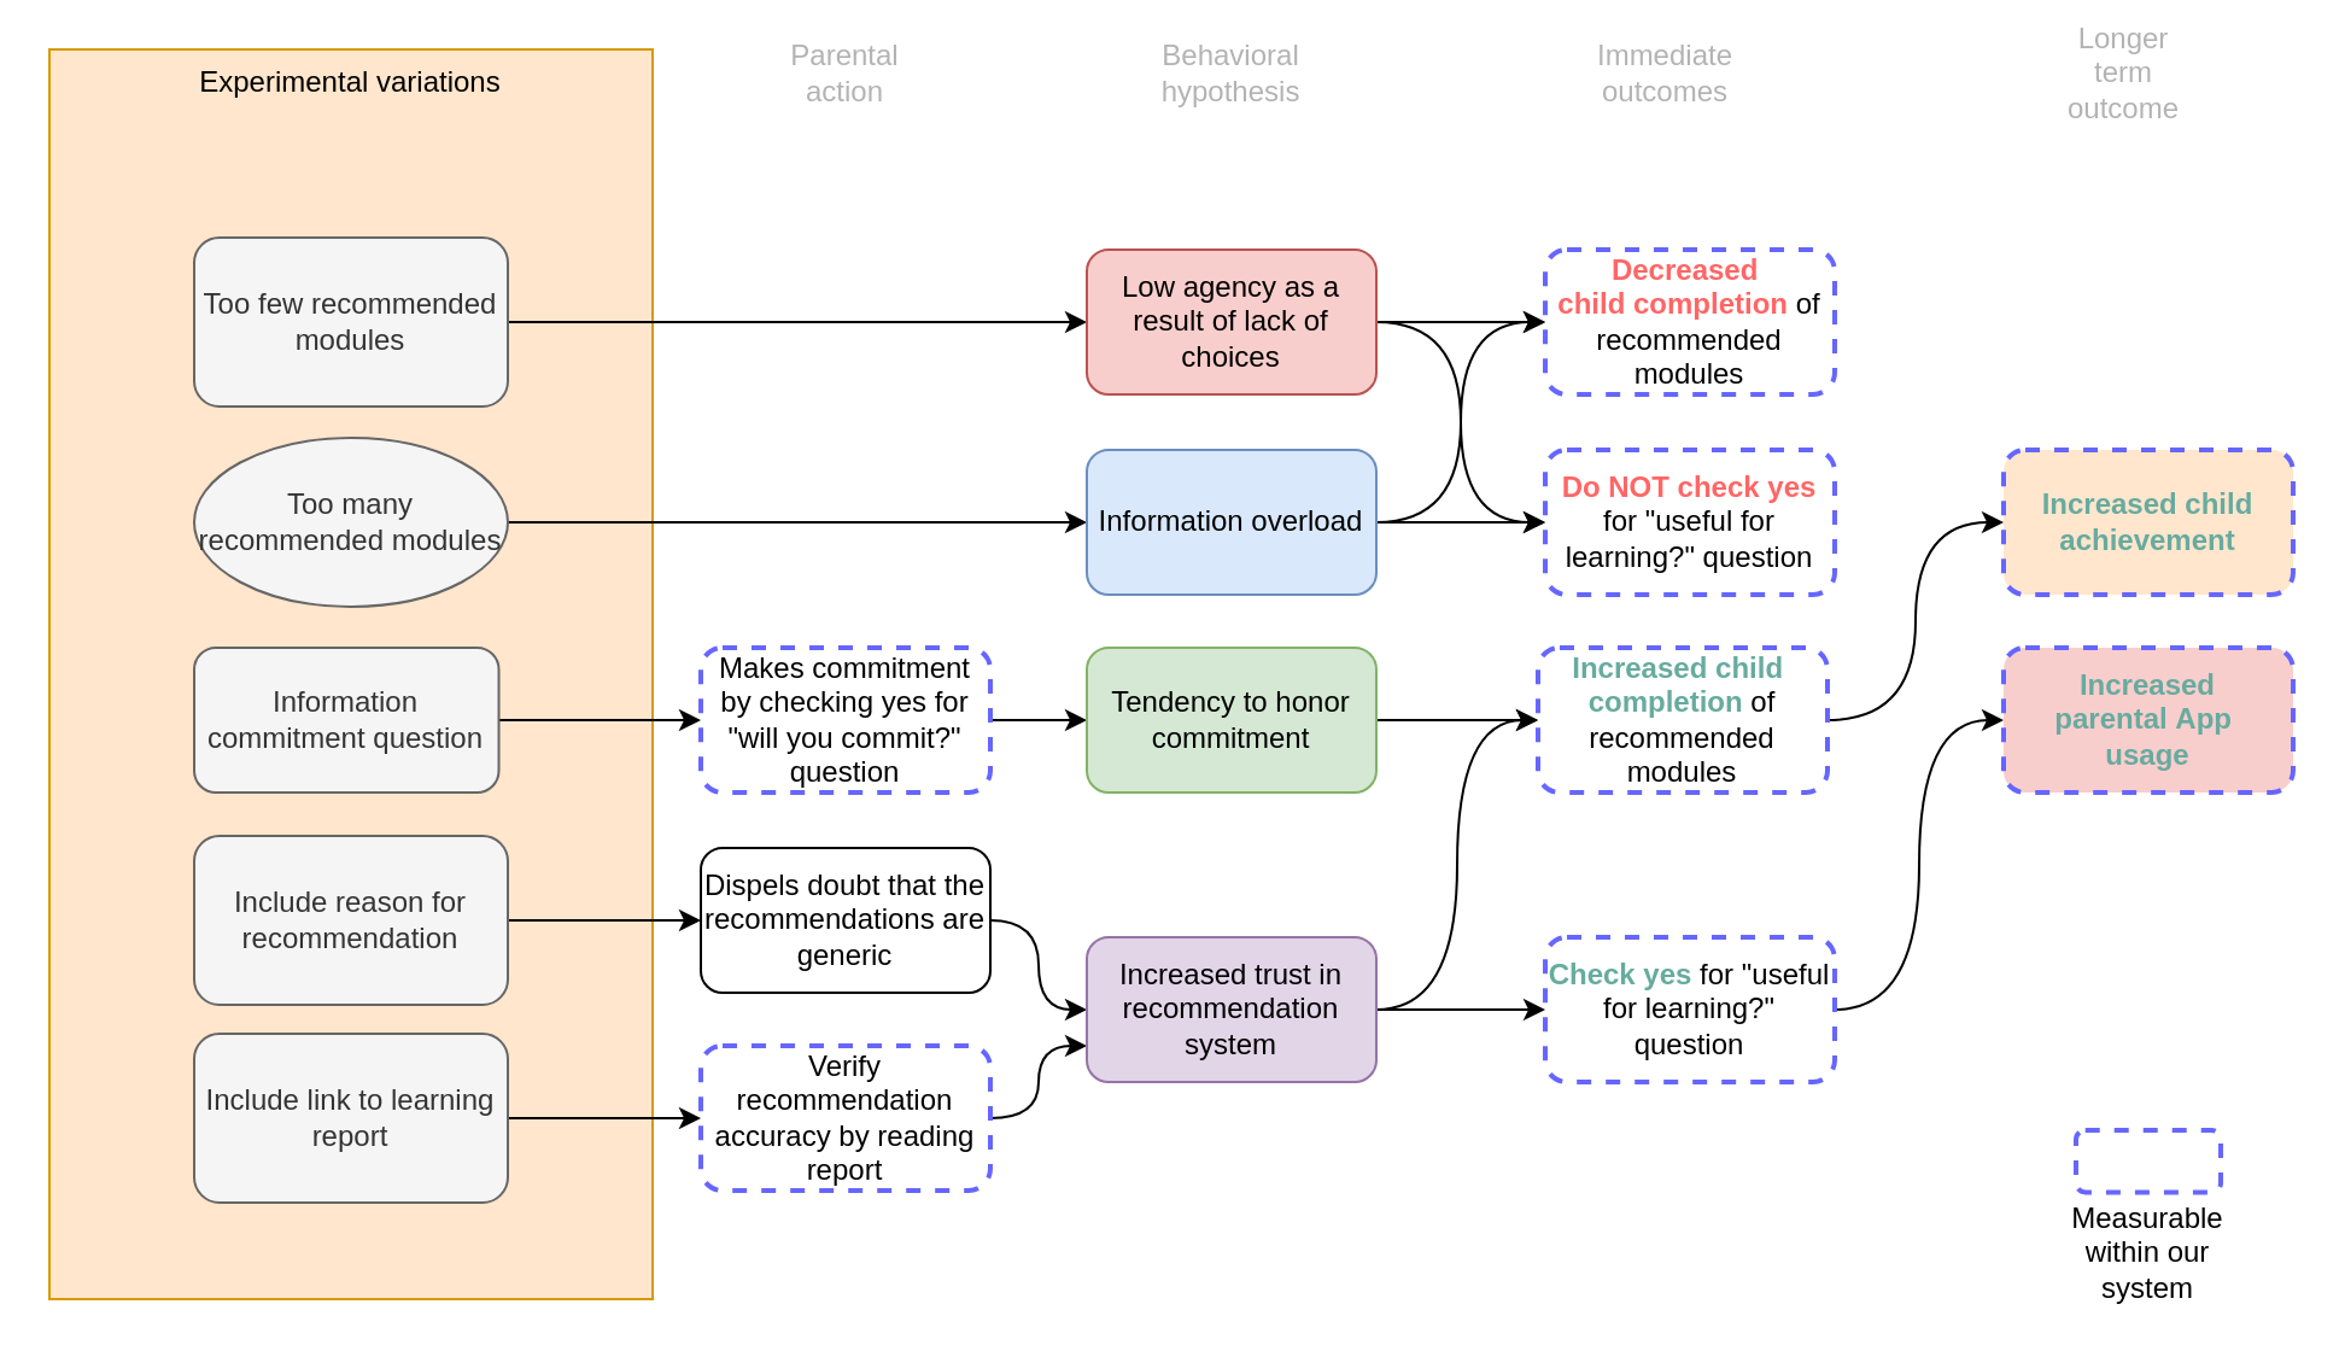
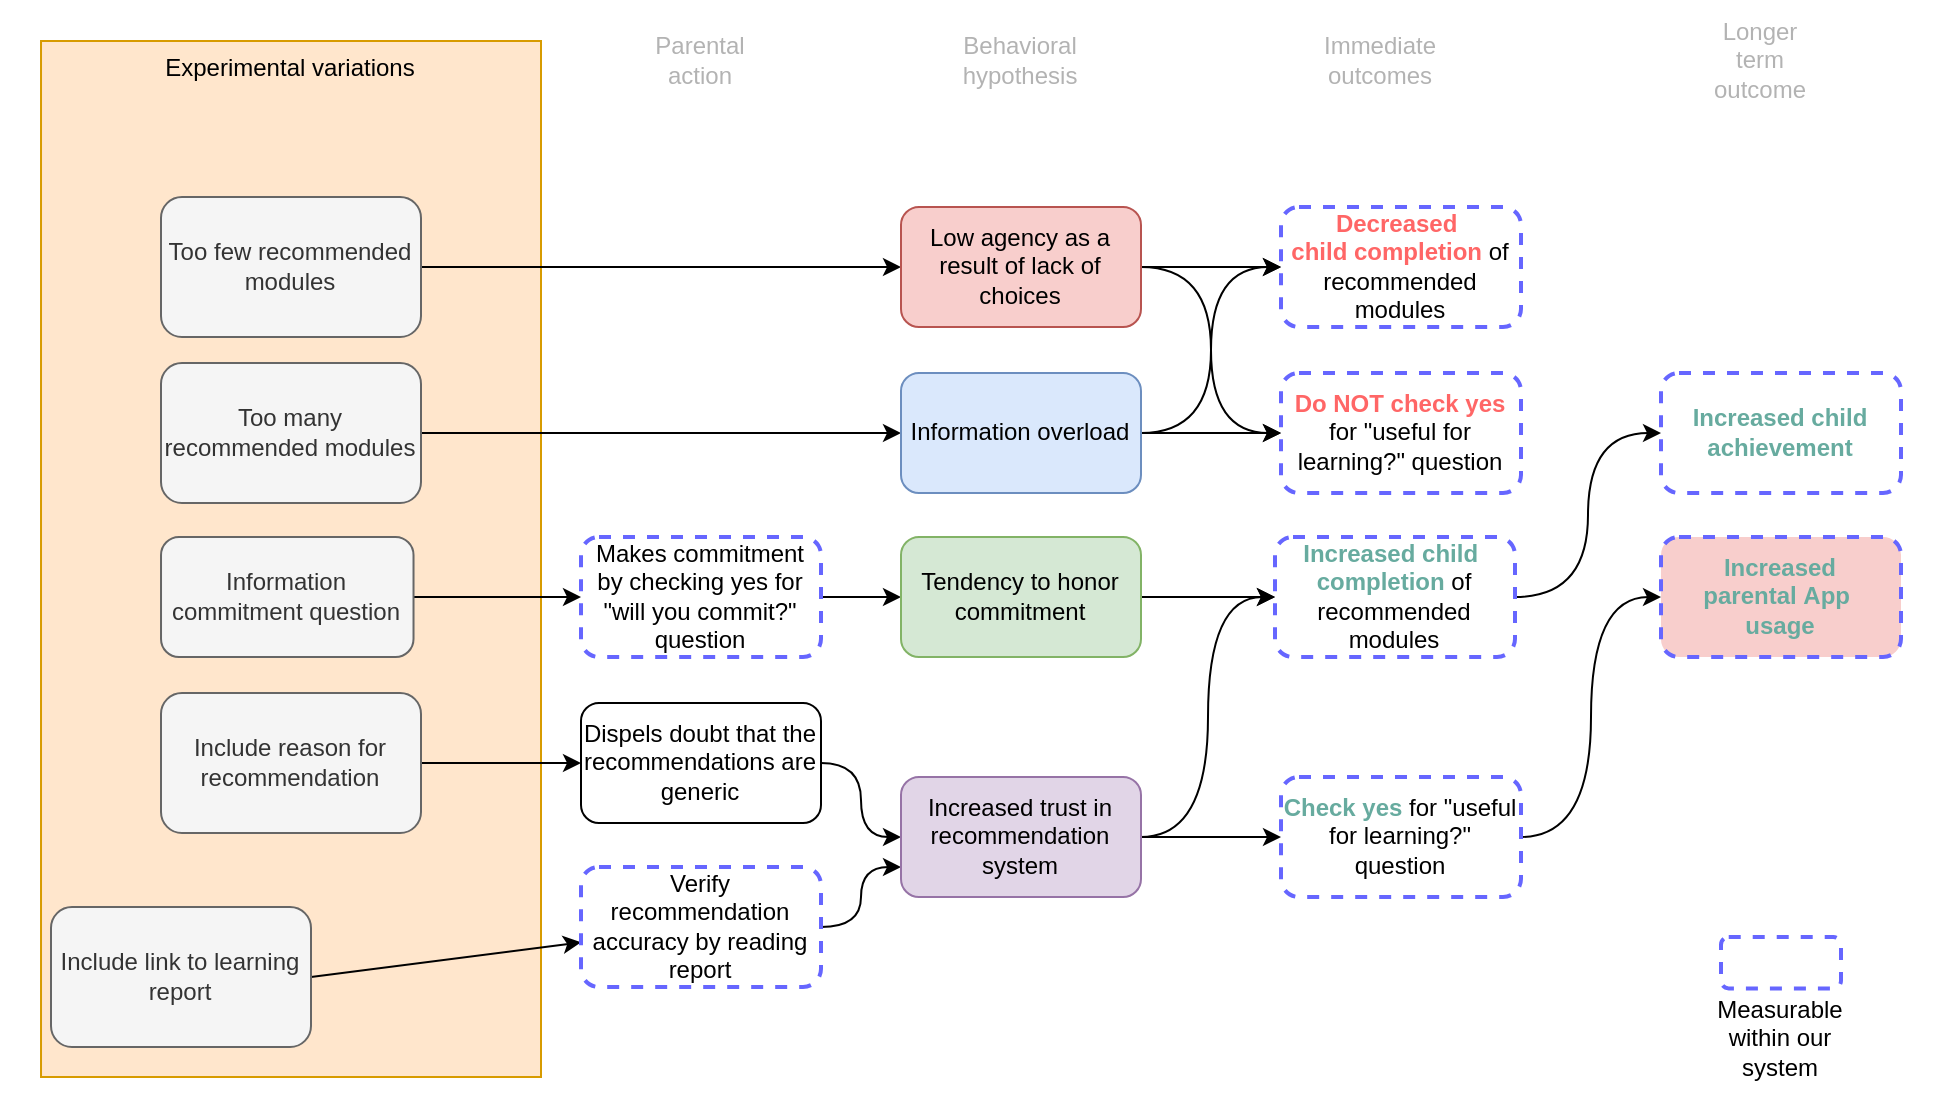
  <mxCell id="0" />
  <mxCell id="1" parent="0" />
  <mxCell id="2" value="Experimental variations" style="rounded=0;whiteSpace=wrap;html=1;strokeWidth=1;verticalAlign=top;fillColor=#ffe6cc;strokeColor=#d79b00;" vertex="1" parent="1"><mxGeometry x="20.01" y="20" width="249.99" height="518" as="geometry" /></mxCell>
  <mxCell id="3" style="edgeStyle=none;rounded=0;orthogonalLoop=1;jettySize=auto;html=1;exitX=1;exitY=0.5;exitDx=0;exitDy=0;entryX=0;entryY=0.5;entryDx=0;entryDy=0;fontColor=#B3B3B3;" edge="1" parent="1" source="4" target="21"><mxGeometry relative="1" as="geometry" /></mxCell>
  <mxCell id="4" value="Information commitment question" style="rounded=1;whiteSpace=wrap;html=1;strokeWidth=1;fillColor=#f5f5f5;strokeColor=#666666;fontColor=#333333;" vertex="1" parent="1"><mxGeometry x="80.01" y="268" width="126.25" height="60" as="geometry" /></mxCell>
  <mxCell id="5" style="edgeStyle=none;rounded=0;orthogonalLoop=1;jettySize=auto;html=1;exitX=1;exitY=0.5;exitDx=0;exitDy=0;entryX=0;entryY=0.5;entryDx=0;entryDy=0;fontColor=#B3B3B3;" edge="1" parent="1" source="6" target="35"><mxGeometry relative="1" as="geometry" /></mxCell>
  <mxCell id="6" value="Include reason for recommendation" style="rounded=1;whiteSpace=wrap;html=1;fillColor=#f5f5f5;strokeWidth=1;strokeColor=#666666;fontColor=#333333;" vertex="1" parent="1"><mxGeometry x="80.005" y="346" width="130" height="70" as="geometry" /></mxCell>
  <mxCell id="7" style="edgeStyle=orthogonalEdgeStyle;rounded=0;orthogonalLoop=1;jettySize=auto;html=1;exitX=1;exitY=0.5;exitDx=0;exitDy=0;entryX=0;entryY=0.5;entryDx=0;entryDy=0;fontColor=#B3B3B3;" edge="1" parent="1" source="8" target="27"><mxGeometry relative="1" as="geometry" /></mxCell>
  <mxCell id="8" value="Too few recommended modules" style="rounded=1;whiteSpace=wrap;html=1;fillColor=#f5f5f5;strokeWidth=1;strokeColor=#666666;fontColor=#333333;" vertex="1" parent="1"><mxGeometry x="80.005" y="98" width="130" height="70" as="geometry" /></mxCell>
  <mxCell id="9" style="edgeStyle=none;rounded=0;orthogonalLoop=1;jettySize=auto;html=1;exitX=1;exitY=0.5;exitDx=0;exitDy=0;fontColor=#B3B3B3;" edge="1" parent="1" source="10" target="14"><mxGeometry relative="1" as="geometry" /></mxCell>
- <mxCell id="10" value="Include link to learning report" style="rounded=1;whiteSpace=wrap;html=1;fillColor=#f5f5f5;strokeWidth=1;strokeColor=#666666;fontColor=#333333;" vertex="1" parent="1"><mxGeometry x="80.005" y="428" width="130" height="70" as="geometry" /></mxCell>
+ <mxCell id="10" value="Include link to learning report" style="rounded=1;whiteSpace=wrap;html=1;fillColor=#f5f5f5;strokeWidth=1;strokeColor=#666666;fontColor=#333333;" vertex="1" parent="1"><mxGeometry x="25.005" y="453" width="130" height="70" as="geometry" /></mxCell>
  <mxCell id="11" style="rounded=0;orthogonalLoop=1;jettySize=auto;html=1;exitX=1;exitY=0.5;exitDx=0;exitDy=0;entryX=0;entryY=0.5;entryDx=0;entryDy=0;fontColor=#B3B3B3;" edge="1" parent="1" source="12" target="24"><mxGeometry relative="1" as="geometry" /></mxCell>
- <mxCell id="12" value="Too many recommended modules" style="ellipse;whiteSpace=wrap;html=1;fillColor=#f5f5f5;strokeWidth=1;strokeColor=#666666;fontColor=#333333;" vertex="1" parent="1"><mxGeometry x="80.005" y="181" width="130" height="70" as="geometry" /></mxCell>
+ <mxCell id="12" value="Too many recommended modules" style="rounded=1;whiteSpace=wrap;html=1;fillColor=#f5f5f5;strokeWidth=1;strokeColor=#666666;fontColor=#333333;" vertex="1" parent="1"><mxGeometry x="80.005" y="181" width="130" height="70" as="geometry" /></mxCell>
  <mxCell id="13" style="edgeStyle=orthogonalEdgeStyle;curved=1;rounded=0;orthogonalLoop=1;jettySize=auto;html=1;exitX=1;exitY=0.5;exitDx=0;exitDy=0;entryX=0;entryY=0.75;entryDx=0;entryDy=0;fontColor=#B3B3B3;" edge="1" parent="1" source="14" target="38"><mxGeometry relative="1" as="geometry" /></mxCell>
  <mxCell id="14" value="Verify recommendation accuracy by reading report" style="rounded=1;whiteSpace=wrap;html=1;dashed=1;strokeWidth=2;strokeColor=#6666FF;" vertex="1" parent="1"><mxGeometry x="290" y="433" width="120" height="60" as="geometry" /></mxCell>
  <mxCell id="15" value="" style="group" vertex="1" connectable="0" parent="1"><mxGeometry x="850" y="468" width="80" height="60" as="geometry" /></mxCell>
  <mxCell id="16" value="" style="rounded=1;whiteSpace=wrap;html=1;dashed=1;strokeWidth=2;strokeColor=#6666FF;" vertex="1" parent="15"><mxGeometry x="10" width="60" height="25.714" as="geometry" /></mxCell>
  <mxCell id="17" value="Measurable within our system" style="text;html=1;strokeColor=none;fillColor=none;align=center;verticalAlign=middle;whiteSpace=wrap;rounded=0;dashed=1;" vertex="1" parent="15"><mxGeometry y="42.857" width="80" height="17.143" as="geometry" /></mxCell>
  <mxCell id="18" style="edgeStyle=orthogonalEdgeStyle;curved=1;rounded=0;orthogonalLoop=1;jettySize=auto;html=1;exitX=1;exitY=0.5;exitDx=0;exitDy=0;entryX=0;entryY=0.5;entryDx=0;entryDy=0;fontColor=#B3B3B3;" edge="1" parent="1" source="19" target="44"><mxGeometry relative="1" as="geometry" /></mxCell>
  <mxCell id="19" value="&lt;b&gt;&lt;font color=&quot;#67ab9f&quot;&gt;Check yes&lt;/font&gt; &lt;/b&gt;for &quot;useful for learning?&quot; question" style="rounded=1;whiteSpace=wrap;html=1;dashed=1;strokeWidth=2;strokeColor=#6666FF;" vertex="1" parent="1"><mxGeometry x="640" y="388" width="120" height="60" as="geometry" /></mxCell>
  <mxCell id="20" style="edgeStyle=none;rounded=0;orthogonalLoop=1;jettySize=auto;html=1;exitX=1;exitY=0.5;exitDx=0;exitDy=0;entryX=0;entryY=0.5;entryDx=0;entryDy=0;fontColor=#B3B3B3;" edge="1" parent="1" source="21" target="33"><mxGeometry relative="1" as="geometry" /></mxCell>
  <mxCell id="21" value="Makes commitment by checking yes for &quot;will you commit?&quot; question" style="rounded=1;whiteSpace=wrap;html=1;dashed=1;strokeWidth=2;strokeColor=#6666FF;fillColor=none;" vertex="1" parent="1"><mxGeometry x="290" y="268" width="120" height="60" as="geometry" /></mxCell>
  <mxCell id="22" style="edgeStyle=orthogonalEdgeStyle;rounded=0;orthogonalLoop=1;jettySize=auto;html=1;exitX=1;exitY=0.5;exitDx=0;exitDy=0;entryX=0;entryY=0.5;entryDx=0;entryDy=0;fontColor=#B3B3B3;" edge="1" parent="1" source="24" target="28"><mxGeometry relative="1" as="geometry" /></mxCell>
  <mxCell id="23" style="edgeStyle=orthogonalEdgeStyle;rounded=0;orthogonalLoop=1;jettySize=auto;html=1;exitX=1;exitY=0.5;exitDx=0;exitDy=0;entryX=0;entryY=0.5;entryDx=0;entryDy=0;fontColor=#B3B3B3;curved=1;" edge="1" parent="1" source="24" target="39"><mxGeometry relative="1" as="geometry" /></mxCell>
  <mxCell id="24" value="Information overload" style="rounded=1;whiteSpace=wrap;html=1;fillColor=#dae8fc;strokeColor=#6c8ebf;" vertex="1" parent="1"><mxGeometry x="450" y="186" width="120" height="60" as="geometry" /></mxCell>
  <mxCell id="25" style="edgeStyle=orthogonalEdgeStyle;rounded=0;orthogonalLoop=1;jettySize=auto;html=1;exitX=1;exitY=0.5;exitDx=0;exitDy=0;entryX=0;entryY=0.5;entryDx=0;entryDy=0;fontColor=#B3B3B3;" edge="1" parent="1" source="27" target="39"><mxGeometry relative="1" as="geometry" /></mxCell>
  <mxCell id="26" style="edgeStyle=orthogonalEdgeStyle;rounded=0;orthogonalLoop=1;jettySize=auto;html=1;exitX=1;exitY=0.5;exitDx=0;exitDy=0;entryX=0;entryY=0.5;entryDx=0;entryDy=0;fontColor=#B3B3B3;curved=1;" edge="1" parent="1" source="27" target="28"><mxGeometry relative="1" as="geometry" /></mxCell>
  <mxCell id="27" value="Low agency as a result of lack of choices" style="rounded=1;whiteSpace=wrap;html=1;fillColor=#f8cecc;strokeColor=#b85450;" vertex="1" parent="1"><mxGeometry x="450" y="103" width="120" height="60" as="geometry" /></mxCell>
  <mxCell id="28" value="&lt;b&gt;&lt;font color=&quot;#ff6666&quot;&gt;Do NOT check yes&lt;/font&gt;&lt;/b&gt; for &quot;useful for learning?&quot; question" style="rounded=1;whiteSpace=wrap;html=1;dashed=1;strokeWidth=2;strokeColor=#6666FF;" vertex="1" parent="1"><mxGeometry x="640" y="186" width="120" height="60" as="geometry" /></mxCell>
  <mxCell id="29" style="edgeStyle=orthogonalEdgeStyle;curved=1;rounded=0;orthogonalLoop=1;jettySize=auto;html=1;exitX=1;exitY=0.5;exitDx=0;exitDy=0;entryX=0;entryY=0.5;entryDx=0;entryDy=0;fontColor=#B3B3B3;" edge="1" parent="1" source="30" target="31"><mxGeometry relative="1" as="geometry" /></mxCell>
  <mxCell id="30" value="&lt;font color=&quot;#67ab9f&quot;&gt;&lt;b&gt;Increased&lt;/b&gt;&amp;nbsp;&lt;b&gt;child&amp;nbsp;&lt;br&gt;completion&lt;/b&gt;&lt;/font&gt;&amp;nbsp;of recommended modules" style="rounded=1;whiteSpace=wrap;html=1;dashed=1;strokeWidth=2;strokeColor=#6666FF;" vertex="1" parent="1"><mxGeometry x="637" y="268" width="120" height="60" as="geometry" /></mxCell>
- <mxCell id="31" value="&lt;font color=&quot;#67ab9f&quot;&gt;&lt;b&gt;Increased child achievement&lt;/b&gt;&lt;/font&gt;" style="rounded=1;whiteSpace=wrap;html=1;dashed=1;strokeWidth=2;strokeColor=#6666FF;fillColor=#ffe6cc;" vertex="1" parent="1"><mxGeometry x="830" y="186" width="120" height="60" as="geometry" /></mxCell>
+ <mxCell id="31" value="&lt;font color=&quot;#67ab9f&quot;&gt;&lt;b&gt;Increased child achievement&lt;/b&gt;&lt;/font&gt;" style="rounded=1;whiteSpace=wrap;html=1;dashed=1;strokeWidth=2;strokeColor=#6666FF;" vertex="1" parent="1"><mxGeometry x="830" y="186" width="120" height="60" as="geometry" /></mxCell>
  <mxCell id="32" style="edgeStyle=orthogonalEdgeStyle;curved=1;rounded=0;orthogonalLoop=1;jettySize=auto;html=1;exitX=1;exitY=0.5;exitDx=0;exitDy=0;entryX=0;entryY=0.5;entryDx=0;entryDy=0;fontColor=#B3B3B3;" edge="1" parent="1" source="33" target="30"><mxGeometry relative="1" as="geometry" /></mxCell>
  <mxCell id="33" value="Tendency to honor commitment" style="rounded=1;whiteSpace=wrap;html=1;fillColor=#d5e8d4;strokeColor=#82b366;" vertex="1" parent="1"><mxGeometry x="450" y="268" width="120" height="60" as="geometry" /></mxCell>
  <mxCell id="34" style="edgeStyle=orthogonalEdgeStyle;curved=1;rounded=0;orthogonalLoop=1;jettySize=auto;html=1;exitX=1;exitY=0.5;exitDx=0;exitDy=0;entryX=0;entryY=0.5;entryDx=0;entryDy=0;fontColor=#B3B3B3;" edge="1" parent="1" source="35" target="38"><mxGeometry relative="1" as="geometry" /></mxCell>
  <mxCell id="35" value="Dispels doubt that the recommendations are generic" style="rounded=1;whiteSpace=wrap;html=1;" vertex="1" parent="1"><mxGeometry x="290" y="351" width="120" height="60" as="geometry" /></mxCell>
  <mxCell id="36" style="edgeStyle=orthogonalEdgeStyle;curved=1;rounded=0;orthogonalLoop=1;jettySize=auto;html=1;exitX=1;exitY=0.5;exitDx=0;exitDy=0;entryX=0;entryY=0.5;entryDx=0;entryDy=0;fontColor=#B3B3B3;" edge="1" parent="1" source="38" target="30"><mxGeometry relative="1" as="geometry" /></mxCell>
  <mxCell id="37" style="edgeStyle=orthogonalEdgeStyle;curved=1;rounded=0;orthogonalLoop=1;jettySize=auto;html=1;exitX=1;exitY=0.5;exitDx=0;exitDy=0;entryX=0;entryY=0.5;entryDx=0;entryDy=0;fontColor=#B3B3B3;" edge="1" parent="1" source="38" target="19"><mxGeometry relative="1" as="geometry" /></mxCell>
  <mxCell id="38" value="&lt;span&gt;Increased trust in recommendation system&lt;/span&gt;" style="rounded=1;whiteSpace=wrap;html=1;strokeColor=#9673a6;strokeWidth=1;fillColor=#e1d5e7;" vertex="1" parent="1"><mxGeometry x="450" y="388" width="120" height="60" as="geometry" /></mxCell>
  <mxCell id="39" value="&lt;font color=&quot;#ff6666&quot;&gt;&lt;b&gt;Decreased&lt;/b&gt;&amp;nbsp;&lt;br&gt;&lt;b&gt;child completion&lt;/b&gt;&lt;/font&gt; of recommended modules" style="rounded=1;whiteSpace=wrap;html=1;dashed=1;strokeWidth=2;strokeColor=#6666FF;" vertex="1" parent="1"><mxGeometry x="640" y="103" width="120" height="60" as="geometry" /></mxCell>
  <mxCell id="40" value="Behavioral hypothesis" style="text;html=1;strokeColor=none;fillColor=none;align=center;verticalAlign=middle;whiteSpace=wrap;rounded=0;fontColor=#B3B3B3;" vertex="1" parent="1"><mxGeometry x="490" y="20" width="40" height="20" as="geometry" /></mxCell>
  <mxCell id="41" value="Parental action" style="text;html=1;strokeColor=none;fillColor=none;align=center;verticalAlign=middle;whiteSpace=wrap;rounded=0;fontColor=#B3B3B3;" vertex="1" parent="1"><mxGeometry x="330" y="20" width="40" height="20" as="geometry" /></mxCell>
  <mxCell id="42" value="Immediate outcomes" style="text;html=1;strokeColor=none;fillColor=none;align=center;verticalAlign=middle;whiteSpace=wrap;rounded=0;fontColor=#B3B3B3;" vertex="1" parent="1"><mxGeometry x="670" y="20" width="40" height="20" as="geometry" /></mxCell>
  <mxCell id="43" value="Longer term outcome" style="text;html=1;strokeColor=none;fillColor=none;align=center;verticalAlign=middle;whiteSpace=wrap;rounded=0;fontColor=#B3B3B3;" vertex="1" parent="1"><mxGeometry x="860" y="20" width="40" height="20" as="geometry" /></mxCell>
  <mxCell id="44" value="&lt;font color=&quot;#67ab9f&quot;&gt;&lt;b&gt;Increased parental&amp;nbsp;&lt;/b&gt;&lt;/font&gt;&lt;b style=&quot;color: rgb(103 , 171 , 159)&quot;&gt;App&amp;nbsp;&lt;/b&gt;&lt;font color=&quot;#67ab9f&quot;&gt;&lt;b&gt;&lt;br&gt;usage&lt;/b&gt;&lt;/font&gt;" style="rounded=1;whiteSpace=wrap;html=1;dashed=1;strokeWidth=2;strokeColor=#6666FF;fillColor=#f8cecc;" vertex="1" parent="1"><mxGeometry x="830" y="268" width="120" height="60" as="geometry" /></mxCell>
